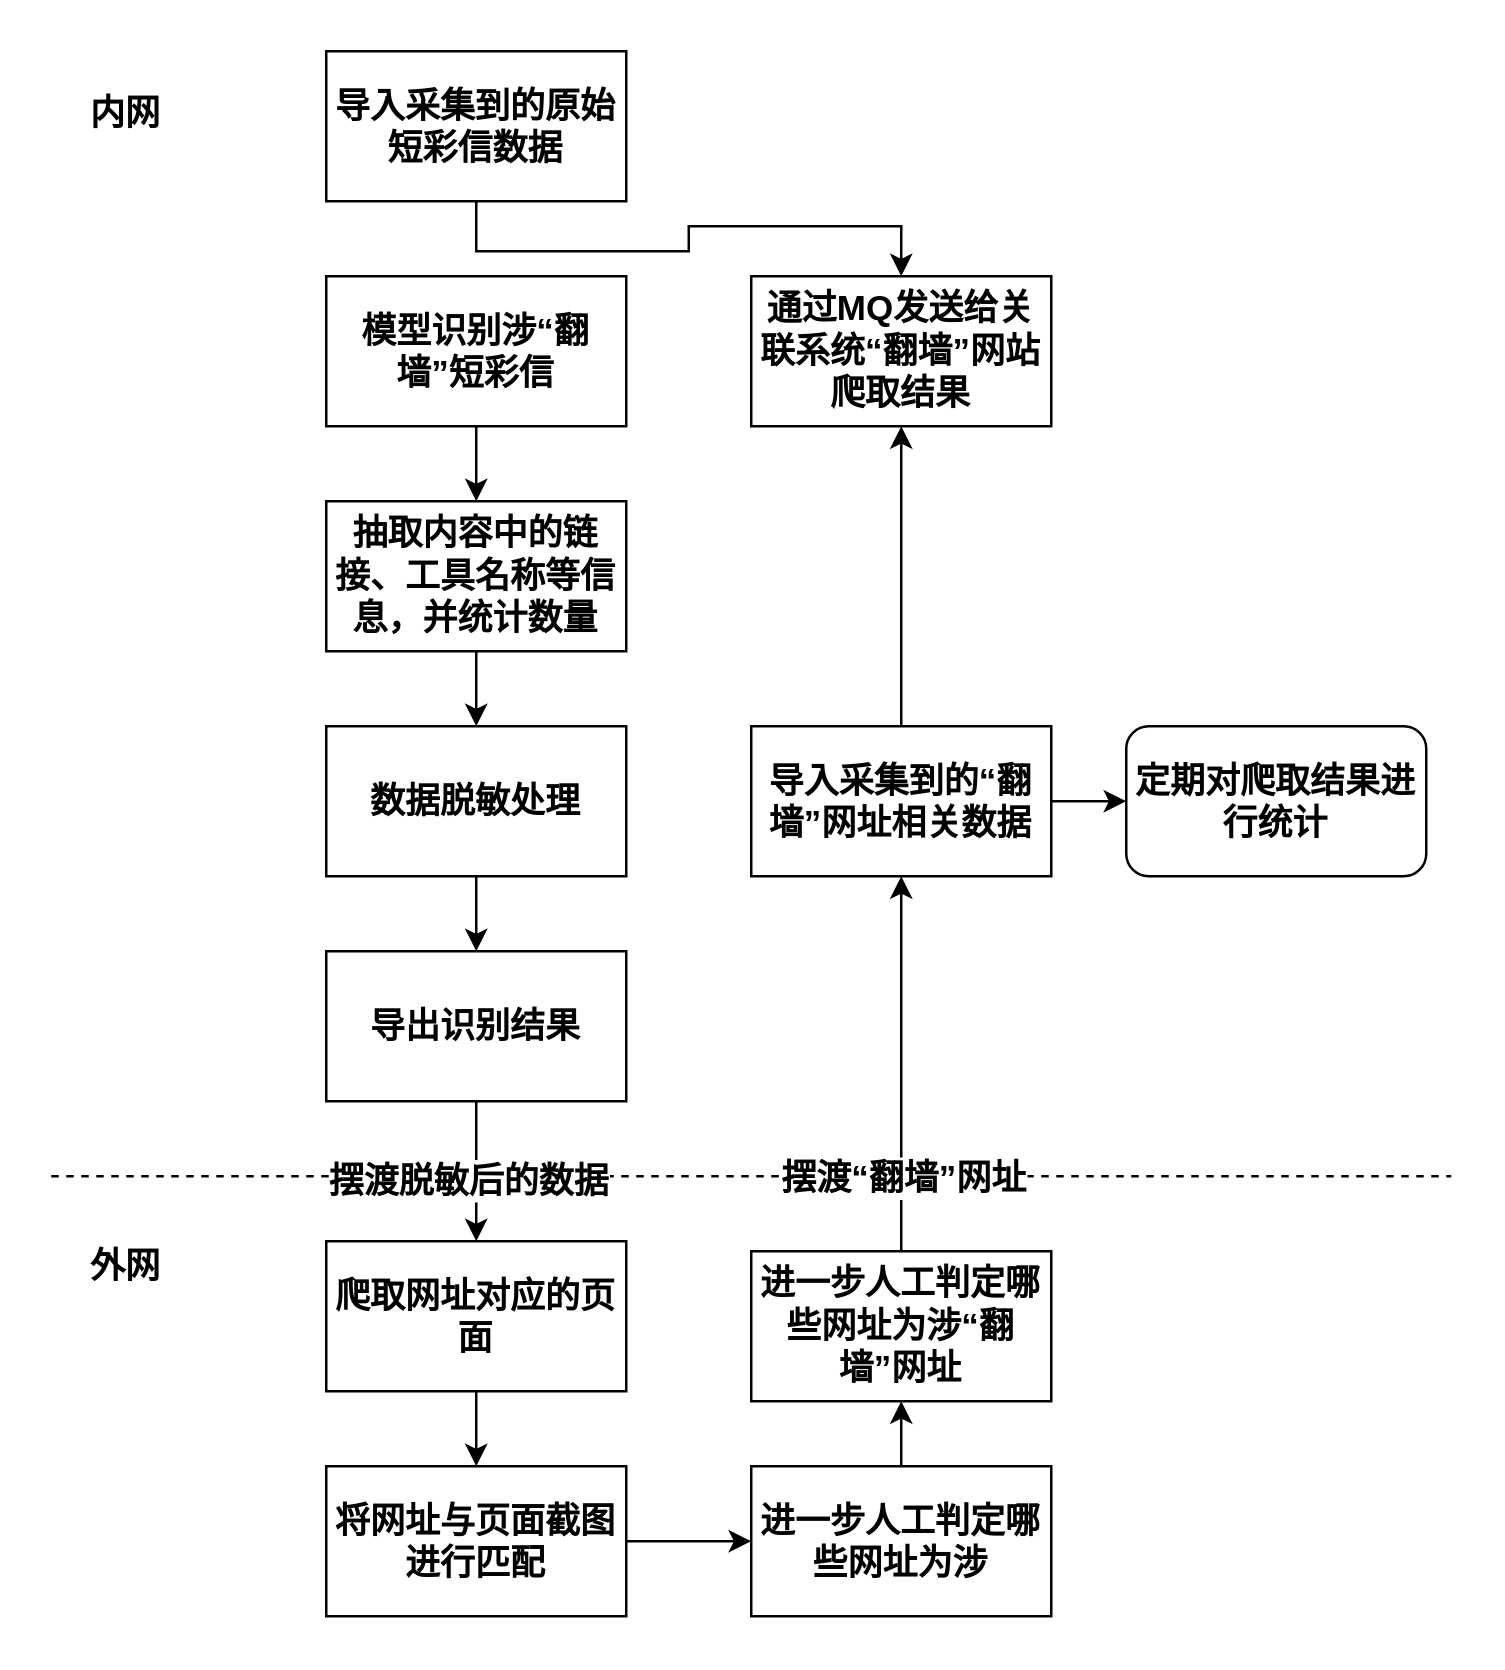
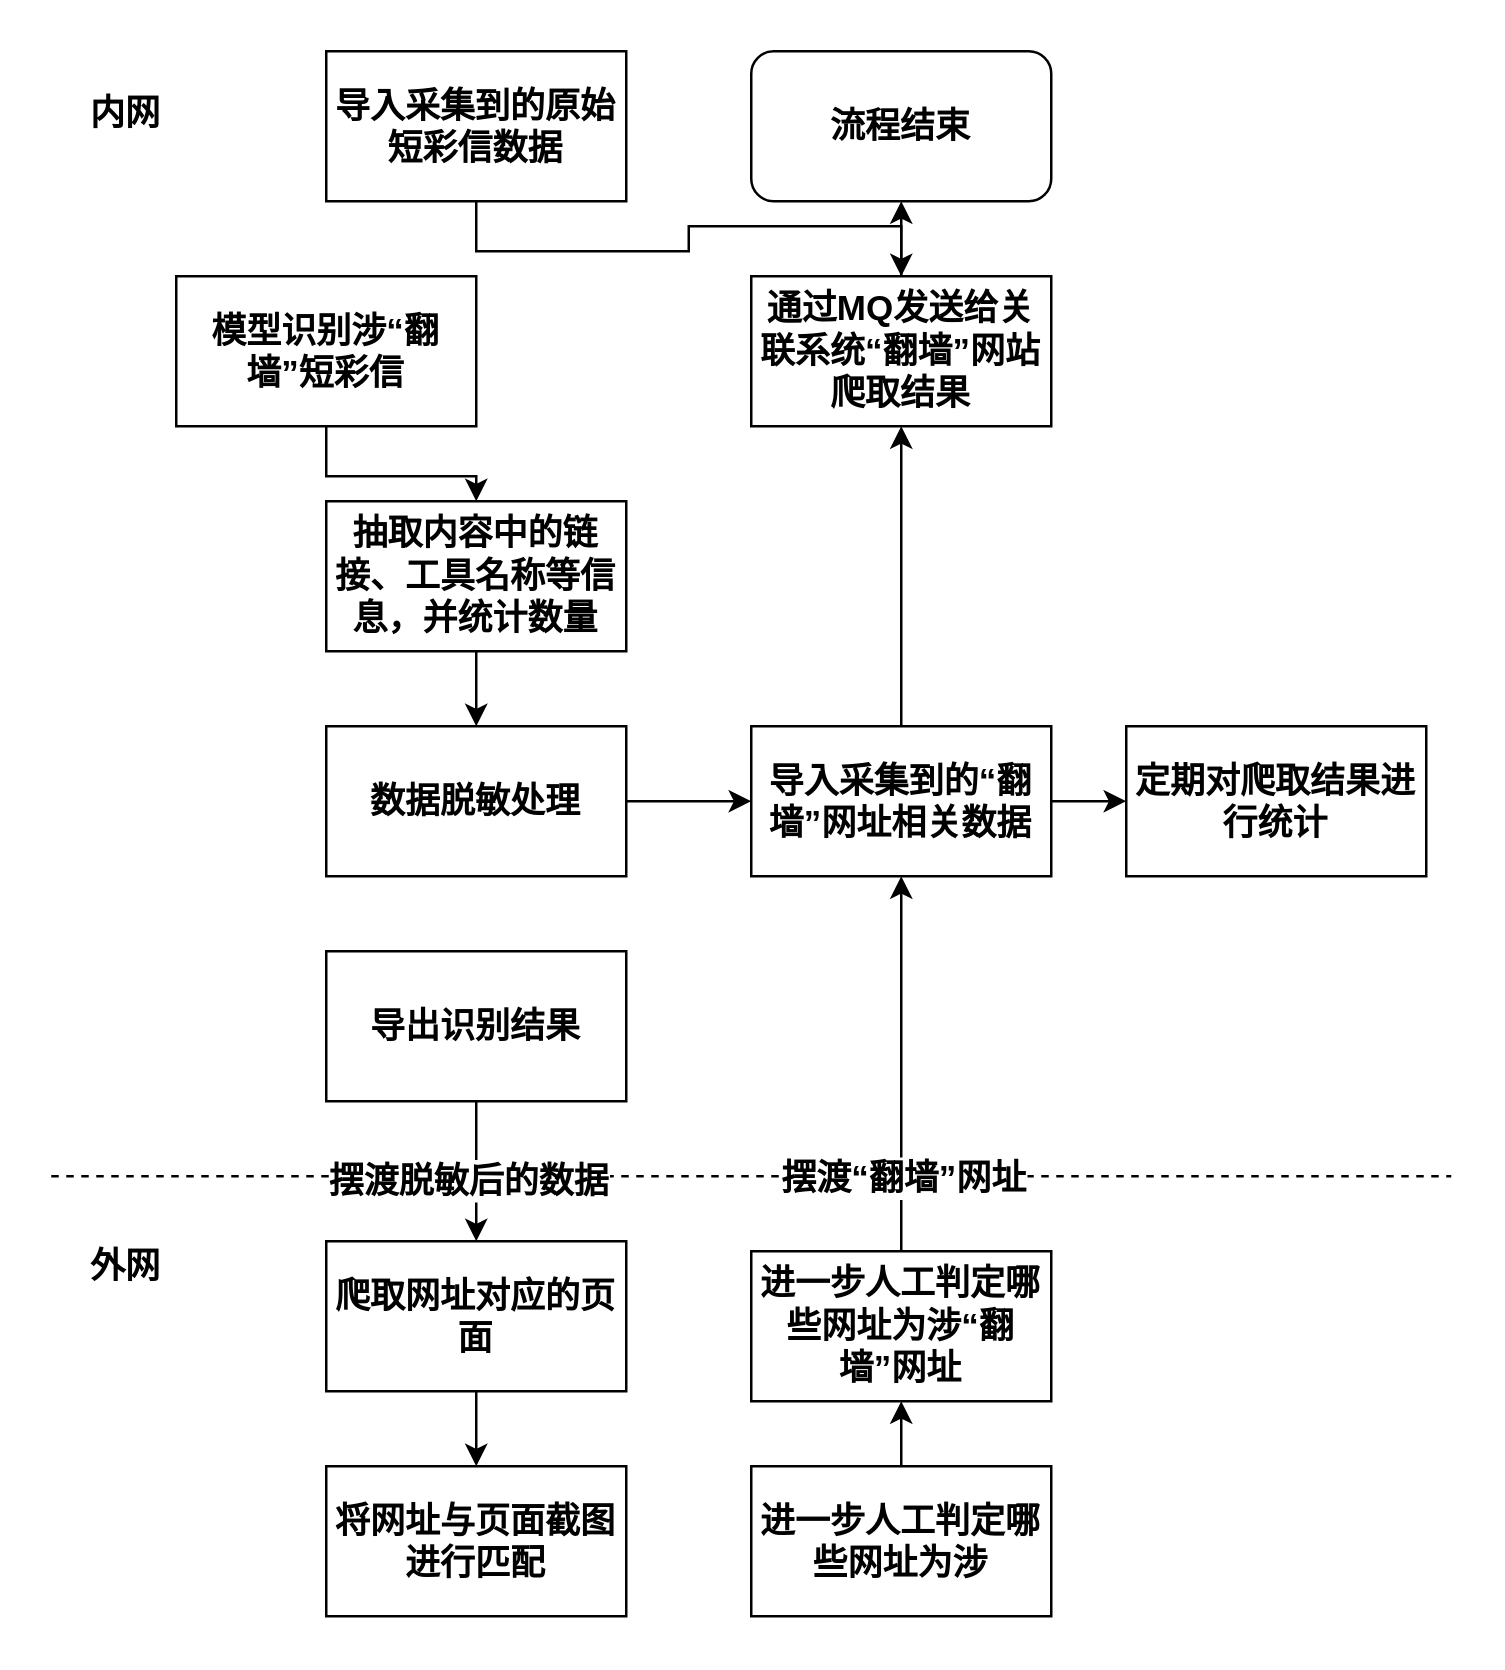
  <mxCell id="0" />
  <mxCell id="1" parent="0" />
  <mxCell id="2" value="" style="edgeStyle=orthogonalEdgeStyle;rounded=0;orthogonalLoop=1;jettySize=auto;html=1;exitX=0.5;exitY=1;exitDx=0;exitDy=0;entryX=0.5;entryY=0;entryDx=0;entryDy=0;fontSize=14;fontStyle=1" edge="1" parent="1" source="3" target="11"><mxGeometry relative="1" as="geometry" /></mxCell>
- <mxCell id="3" value="模型识别涉“翻墙”短彩信" style="rounded=0;whiteSpace=wrap;html=1;fontSize=14;fontStyle=1" vertex="1" parent="1"><mxGeometry x="130" y="110" width="120" height="60" as="geometry" /></mxCell>
+ <mxCell id="3" value="模型识别涉“翻墙”短彩信" style="rounded=0;whiteSpace=wrap;html=1;fontSize=14;fontStyle=1" vertex="1" parent="1"><mxGeometry x="70" y="110" width="120" height="60" as="geometry" /></mxCell>
  <mxCell id="4" style="edgeStyle=orthogonalEdgeStyle;rounded=0;orthogonalLoop=1;jettySize=auto;html=1;exitX=0.5;exitY=1;exitDx=0;exitDy=0;fontSize=14;fontStyle=1;" edge="1" parent="1" source="30" target="28"><mxGeometry relative="1" as="geometry"><mxPoint x="190" y="80" as="sourcePoint" /></mxGeometry></mxCell>
  <mxCell id="5" value="" style="edgeStyle=orthogonalEdgeStyle;rounded=0;orthogonalLoop=1;jettySize=auto;html=1;fontSize=14;fontStyle=1" edge="1" parent="1" source="6" target="18"><mxGeometry relative="1" as="geometry" /></mxCell>
  <mxCell id="6" value="爬取网址对应的页面" style="rounded=0;whiteSpace=wrap;html=1;fontSize=14;fontStyle=1" vertex="1" parent="1"><mxGeometry x="130" y="496" width="120" height="60" as="geometry" /></mxCell>
  <mxCell id="7" value="" style="endArrow=none;dashed=1;html=1;rounded=0;fontSize=14;fontStyle=1" edge="1" parent="1"><mxGeometry width="50" height="50" relative="1" as="geometry"><mxPoint x="20" y="470" as="sourcePoint" /><mxPoint x="580" y="470" as="targetPoint" /></mxGeometry></mxCell>
  <mxCell id="8" value="外网" style="text;html=1;align=center;verticalAlign=middle;whiteSpace=wrap;rounded=0;fontSize=14;fontStyle=1" vertex="1" parent="1"><mxGeometry x="20" y="491" width="60" height="30" as="geometry" /></mxCell>
  <mxCell id="9" value="内网" style="text;html=1;align=center;verticalAlign=middle;whiteSpace=wrap;rounded=0;fontSize=14;fontStyle=1" vertex="1" parent="1"><mxGeometry x="20" y="30" width="60" height="30" as="geometry" /></mxCell>
  <mxCell id="10" value="" style="edgeStyle=orthogonalEdgeStyle;rounded=0;orthogonalLoop=1;jettySize=auto;html=1;fontSize=14;fontStyle=1" edge="1" parent="1" source="11" target="13"><mxGeometry relative="1" as="geometry" /></mxCell>
  <mxCell id="11" value="抽取内容中的链接、工具名称等信息，并统计数量" style="rounded=0;whiteSpace=wrap;html=1;fontSize=14;fontStyle=1" vertex="1" parent="1"><mxGeometry x="130" y="200" width="120" height="60" as="geometry" /></mxCell>
- <mxCell id="12" value="" style="edgeStyle=orthogonalEdgeStyle;rounded=0;orthogonalLoop=1;jettySize=auto;html=1;fontSize=14;fontStyle=1" edge="1" parent="1" source="13" target="16"><mxGeometry relative="1" as="geometry" /></mxCell>
+ <mxCell id="12" value="" style="edgeStyle=orthogonalEdgeStyle;rounded=0;orthogonalLoop=1;jettySize=auto;html=1;fontSize=14;fontStyle=1;" edge="1" parent="1" source="13" target="23"><mxGeometry relative="1" as="geometry" /></mxCell>
  <mxCell id="13" value="数据脱敏处理" style="rounded=0;whiteSpace=wrap;html=1;fontSize=14;fontStyle=1" vertex="1" parent="1"><mxGeometry x="130" y="290" width="120" height="60" as="geometry" /></mxCell>
  <mxCell id="14" style="edgeStyle=orthogonalEdgeStyle;rounded=0;orthogonalLoop=1;jettySize=auto;html=1;exitX=0.5;exitY=1;exitDx=0;exitDy=0;fontSize=14;fontStyle=1" edge="1" parent="1" source="16" target="6"><mxGeometry relative="1" as="geometry" /></mxCell>
  <mxCell id="15" value="&lt;span&gt;&lt;font&gt;摆渡脱敏后的数据&lt;/font&gt;&lt;/span&gt;" style="edgeLabel;html=1;align=center;verticalAlign=middle;resizable=0;points=[];fontSize=14;fontStyle=1" vertex="1" connectable="0" parent="14"><mxGeometry x="0.1" y="-4" relative="1" as="geometry"><mxPoint as="offset" /></mxGeometry></mxCell>
  <mxCell id="16" value="导出识别结果" style="rounded=0;whiteSpace=wrap;html=1;fontSize=14;fontStyle=1" vertex="1" parent="1"><mxGeometry x="130" y="380" width="120" height="60" as="geometry" /></mxCell>
- <mxCell id="17" value="" style="edgeStyle=orthogonalEdgeStyle;rounded=0;orthogonalLoop=1;jettySize=auto;html=1;fontSize=14;fontStyle=1" edge="1" parent="1" source="18" target="20"><mxGeometry relative="1" as="geometry" /></mxCell>
  <mxCell id="18" value="将网址与页面截图进行匹配" style="rounded=0;whiteSpace=wrap;html=1;fontSize=14;fontStyle=1" vertex="1" parent="1"><mxGeometry x="130" y="586" width="120" height="60" as="geometry" /></mxCell>
  <mxCell id="19" value="" style="edgeStyle=orthogonalEdgeStyle;rounded=0;orthogonalLoop=1;jettySize=auto;html=1;fontSize=14;fontStyle=1" edge="1" parent="1" source="20" target="26"><mxGeometry relative="1" as="geometry" /></mxCell>
  <mxCell id="20" value="进一步人工判定哪些网址为涉" style="rounded=0;whiteSpace=wrap;html=1;fontSize=14;fontStyle=1" vertex="1" parent="1"><mxGeometry x="300" y="586" width="120" height="60" as="geometry" /></mxCell>
  <mxCell id="21" value="" style="edgeStyle=orthogonalEdgeStyle;rounded=0;orthogonalLoop=1;jettySize=auto;html=1;fontSize=14;fontStyle=1" edge="1" parent="1" source="23" target="28"><mxGeometry relative="1" as="geometry" /></mxCell>
  <mxCell id="22" value="" style="edgeStyle=orthogonalEdgeStyle;rounded=0;orthogonalLoop=1;jettySize=auto;html=1;fontSize=14;fontStyle=1" edge="1" parent="1" source="23" target="29"><mxGeometry relative="1" as="geometry" /></mxCell>
  <mxCell id="23" value="导入采集到的“翻墙”网址相关数据" style="rounded=0;whiteSpace=wrap;html=1;fontSize=14;fontStyle=1" vertex="1" parent="1"><mxGeometry x="300" y="290" width="120" height="60" as="geometry" /></mxCell>
  <mxCell id="24" style="edgeStyle=orthogonalEdgeStyle;rounded=0;orthogonalLoop=1;jettySize=auto;html=1;entryX=0.5;entryY=1;entryDx=0;entryDy=0;fontSize=14;fontStyle=1" edge="1" parent="1" source="26" target="23"><mxGeometry relative="1" as="geometry" /></mxCell>
  <mxCell id="25" value="&lt;span style=&quot;font-size: 14px; font-weight: 700;&quot;&gt;摆渡“翻墙”网址&lt;/span&gt;" style="edgeLabel;html=1;align=center;verticalAlign=middle;resizable=0;points=[];" vertex="1" connectable="0" parent="24"><mxGeometry x="-0.167" y="-3" relative="1" as="geometry"><mxPoint x="-3" y="32" as="offset" /></mxGeometry></mxCell>
  <mxCell id="26" value="进一步人工判定哪些网址为涉“翻墙”网址" style="rounded=0;whiteSpace=wrap;html=1;fontSize=14;fontStyle=1" vertex="1" parent="1"><mxGeometry x="300" y="500" width="120" height="60" as="geometry" /></mxCell>
+ <mxCell id="27" style="edgeStyle=orthogonalEdgeStyle;rounded=0;orthogonalLoop=1;jettySize=auto;html=1;exitX=0.5;exitY=0;exitDx=0;exitDy=0;entryX=0.5;entryY=1;entryDx=0;entryDy=0;fontSize=14;fontStyle=1" edge="1" parent="1" source="28" target="31"><mxGeometry relative="1" as="geometry" /></mxCell>
  <mxCell id="28" value="通过MQ发送给关联系统“翻墙”网站爬取结果" style="rounded=0;whiteSpace=wrap;html=1;fontSize=14;fontStyle=1" vertex="1" parent="1"><mxGeometry x="300" y="110" width="120" height="60" as="geometry" /></mxCell>
- <mxCell id="29" value="定期对爬取结果进行统计" style="whiteSpace=wrap;html=1;fontSize=14;fontStyle=1;rounded=1;" vertex="1" parent="1"><mxGeometry x="450" y="290" width="120" height="60" as="geometry" /></mxCell>
+ <mxCell id="29" value="定期对爬取结果进行统计" style="rounded=0;whiteSpace=wrap;html=1;fontSize=14;fontStyle=1" vertex="1" parent="1"><mxGeometry x="450" y="290" width="120" height="60" as="geometry" /></mxCell>
  <mxCell id="30" value="导入采集到的原始短彩信数据" style="whiteSpace=wrap;html=1;fontSize=14;fontStyle=1;rounded=0;" vertex="1" parent="1"><mxGeometry x="130" y="20" width="120" height="60" as="geometry" /></mxCell>
+ <mxCell id="31" value="流程结束" style="rounded=1;whiteSpace=wrap;html=1;fontSize=14;fontStyle=1" vertex="1" parent="1"><mxGeometry x="300" y="20" width="120" height="60" as="geometry" /></mxCell>
